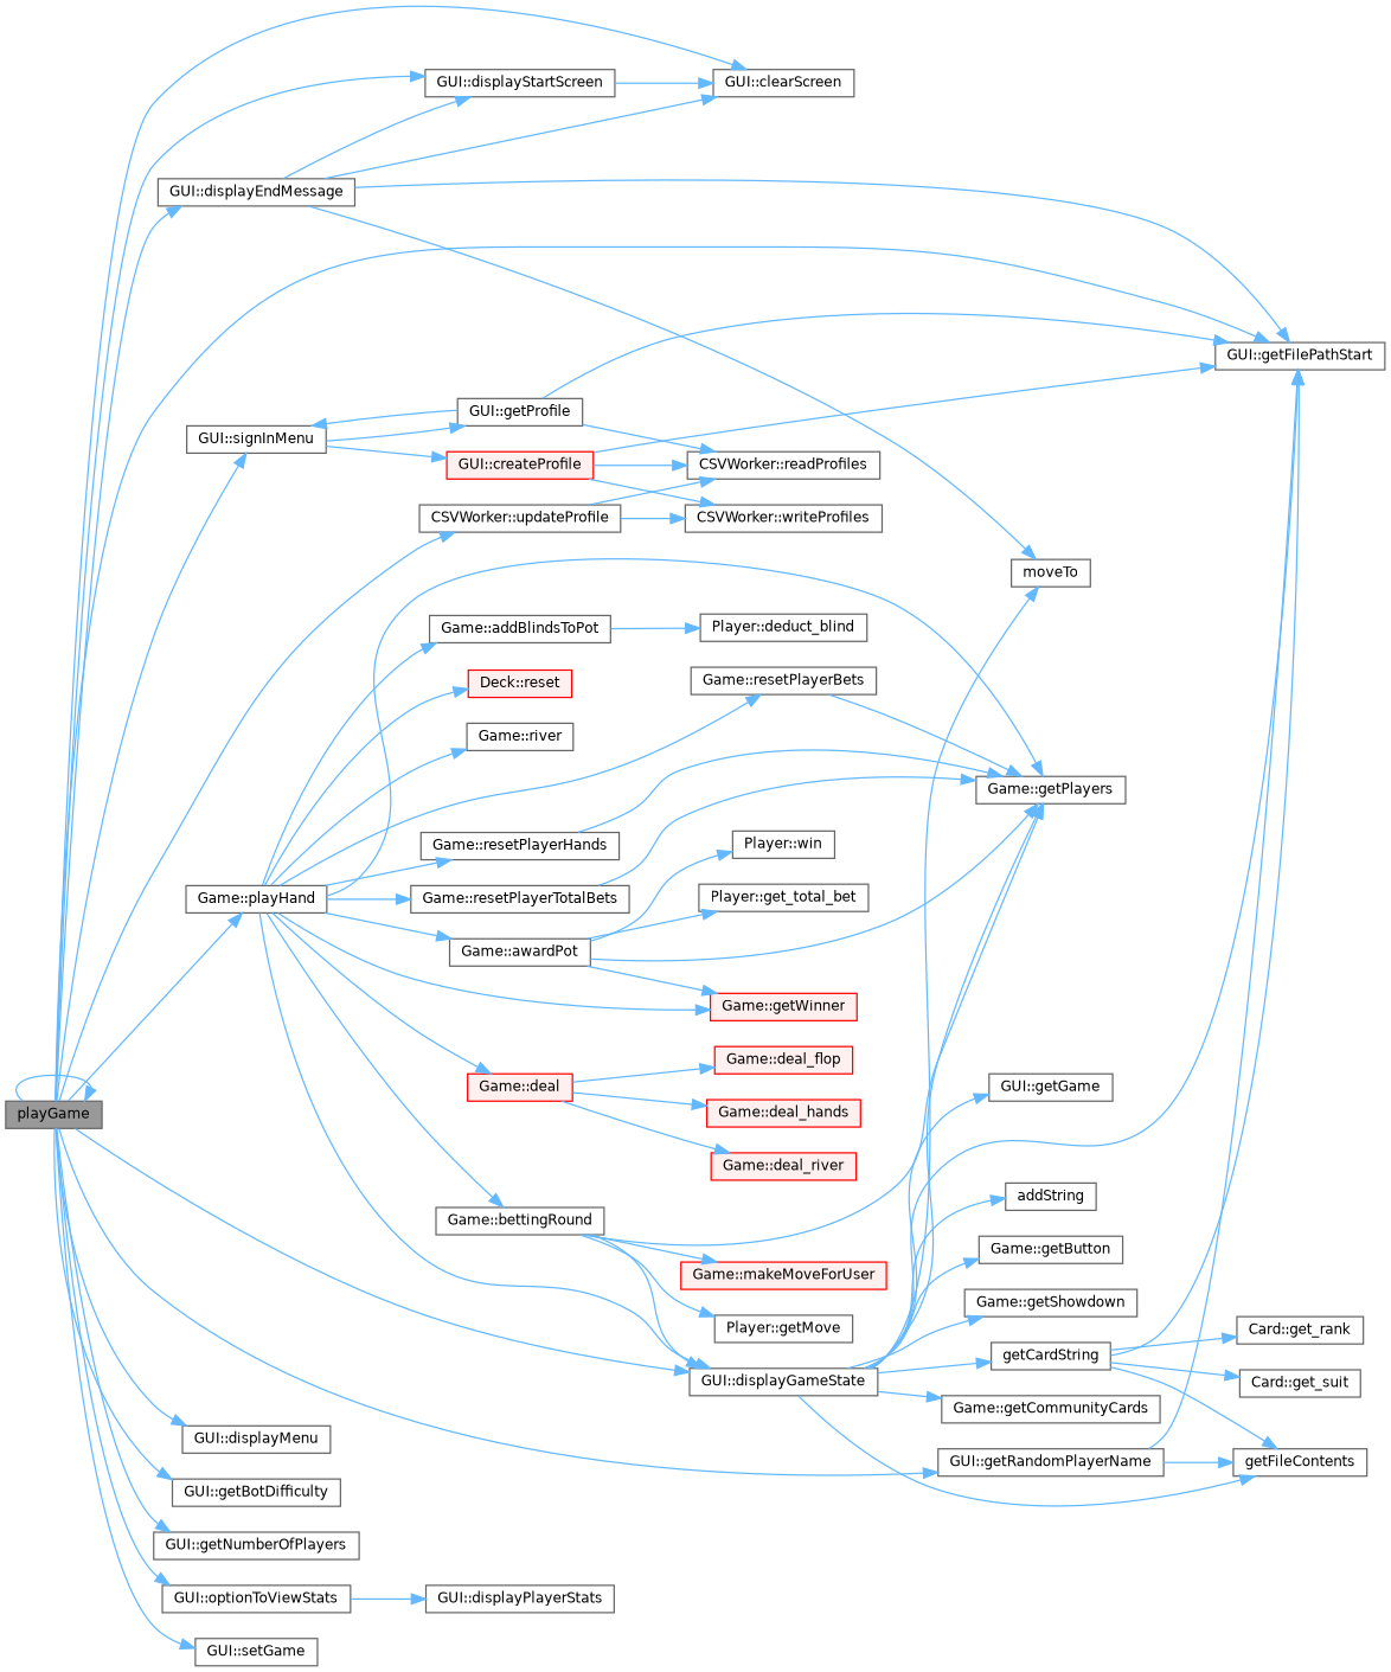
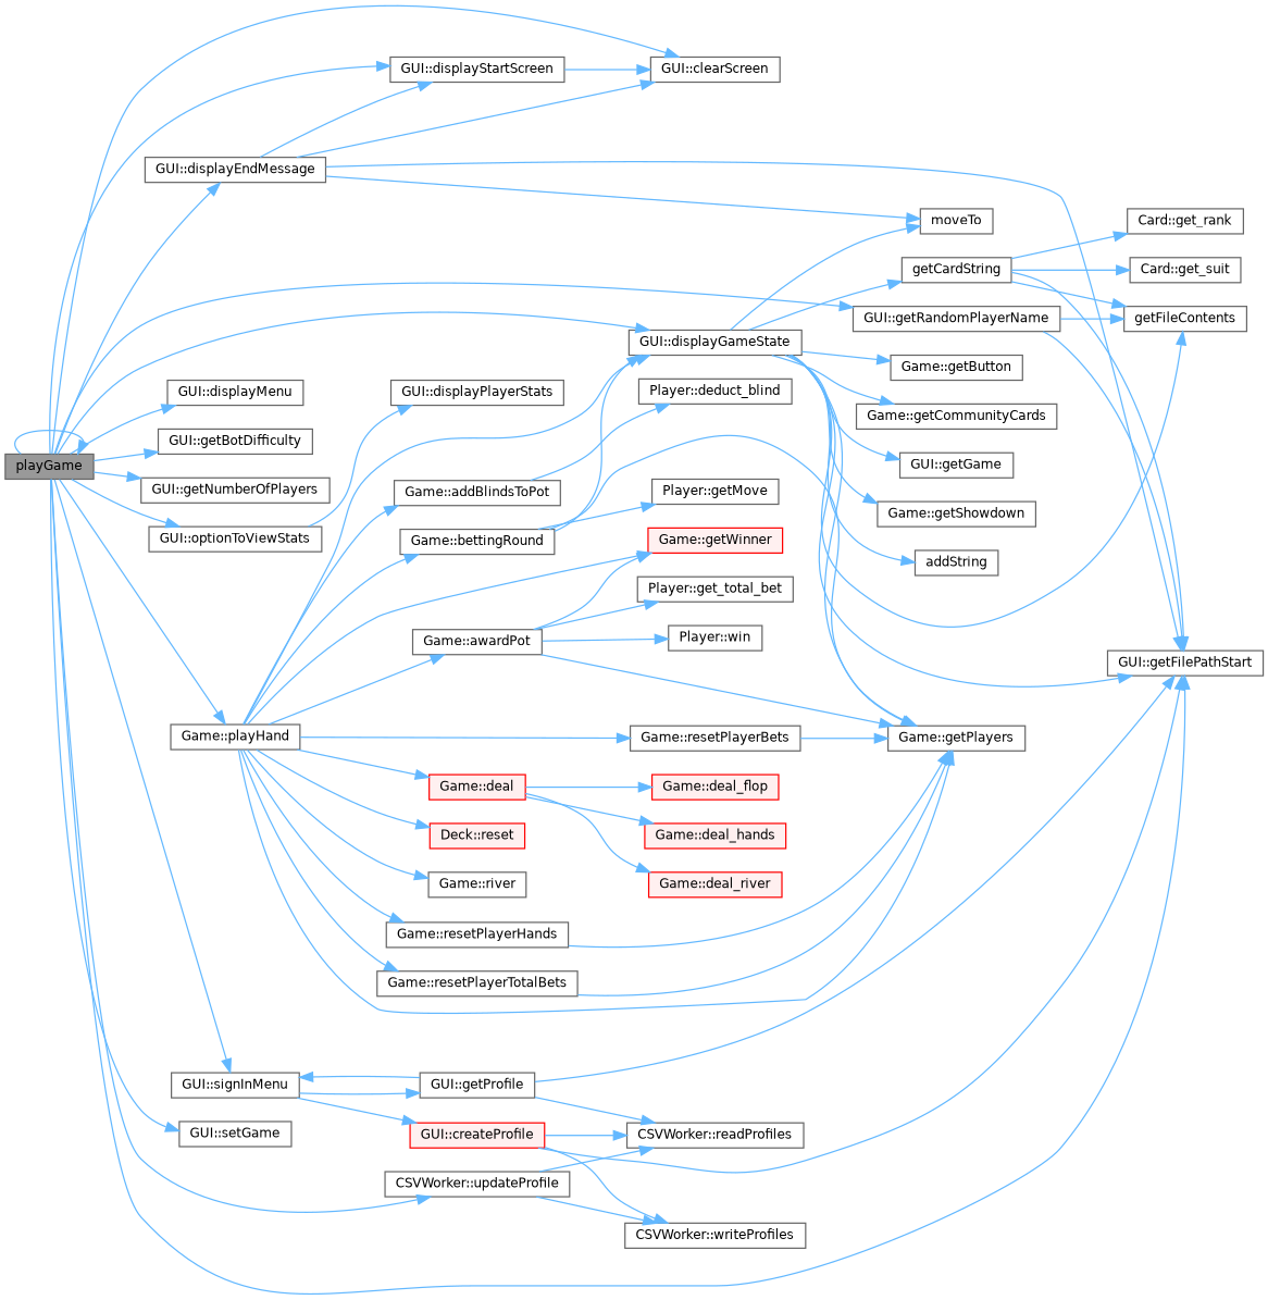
  digraph {
    rankdir=LR
    node [color=grey40 fillcolor=white fontname=Helvetica fontsize=10 shape=box style=filled]
    edge [color=steelblue1 fontname=Helvetica fontsize=10 labelfontname=Helvetica labelfontsize=10 style=solid]
    n1 [color=gray40 fillcolor=grey60 fontcolor=black height=0.2 label=playGame width=0.4]
    n2 [height=0.2 label="GUI::clearScreen" width=0.4]
    n3 [height=0.2 label="GUI::displayEndMessage" width=0.4]
    n4 [height=0.2 label="GUI::displayStartScreen" width=0.4]
    n5 [height=0.2 label="GUI::getFilePathStart" width=0.4]
    n6 [height=0.2 label="GUI::displayGameState" width=0.4]
    n7 [height=0.2 label="GUI::displayMenu" width=0.4]
    n8 [height=0.2 label="GUI::getBotDifficulty" width=0.4]
    n9 [height=0.2 label="GUI::getNumberOfPlayers" width=0.4]
    n10 [height=0.2 label="GUI::getRandomPlayerName" width=0.4]
    n11 [height=0.2 label="GUI::optionToViewStats" width=0.4]
    n12 [height=0.2 label="Game::playHand" width=0.4]
    n13 [height=0.2 label="GUI::setGame" width=0.4]
    n14 [height=0.2 label="GUI::signInMenu" width=0.4]
    n15 [height=0.2 label="CSVWorker::updateProfile" width=0.4]
    n16 [height=0.2 label=moveTo width=0.4]
    n17 [height=0.2 label=addString width=0.4]
    n18 [height=0.2 label="Game::getButton" width=0.4]
    n19 [height=0.2 label=getCardString width=0.4]
    n20 [height=0.2 label=getFileContents width=0.4]
    n21 [height=0.2 label="Game::getCommunityCards" width=0.4]
    n22 [height=0.2 label="GUI::getGame" width=0.4]
    n23 [height=0.2 label="Game::getPlayers" width=0.4]
    n24 [height=0.2 label="Game::getShowdown" width=0.4]
    n25 [height=0.2 label="GUI::displayPlayerStats" width=0.4]
    n26 [height=0.2 label="Game::addBlindsToPot" width=0.4]
    n27 [height=0.2 label="Game::awardPot" width=0.4]
    n28 [color=red fillcolor="#FFF0F0" height=0.2 label="Game::getWinner" width=0.4]
    n29 [height=0.2 label="Game::bettingRound" width=0.4]
    n30 [color=red fillcolor="#FFF0F0" height=0.2 label="Game::deal" width=0.4]
    n31 [color=red fillcolor="#FFF0F0" height=0.2 label="Deck::reset" width=0.4]
    n32 [height=0.2 label="Game::river" width=0.4]
    n33 [height=0.2 label="Game::resetPlayerBets" width=0.4]
    n34 [height=0.2 label="Game::resetPlayerHands" width=0.4]
    n35 [height=0.2 label="Game::resetPlayerTotalBets" width=0.4]
    n36 [color=red fillcolor="#FFF0F0" height=0.2 label="GUI::createProfile" width=0.4]
    n37 [height=0.2 label="GUI::getProfile" width=0.4]
    n38 [height=0.2 label="CSVWorker::readProfiles" width=0.4]
    n39 [height=0.2 label="CSVWorker::writeProfiles" width=0.4]
    n40 [height=0.2 label="Card::get_rank" width=0.4]
    n41 [height=0.2 label="Card::get_suit" width=0.4]
    n42 [height=0.2 label="Player::deduct_blind" width=0.4]
    n43 [height=0.2 label="Player::get_total_bet" width=0.4]
    n44 [height=0.2 label="Player::win" width=0.4]
    n45 [height=0.2 label="Player::getMove" width=0.4]
-   n46 [color=red fillcolor="#FFF0F0" height=0.2 label="Game::makeMoveForUser" width=0.4]
    n47 [color=red fillcolor="#FFF0F0" height=0.2 label="Game::deal_flop" width=0.4]
    n48 [color=red fillcolor="#FFF0F0" height=0.2 label="Game::deal_hands" width=0.4]
    n49 [color=red fillcolor="#FFF0F0" height=0.2 label="Game::deal_river" width=0.4]
    n1 -> n1
    n1 -> n2
    n1 -> n3
    n1 -> n4
    n1 -> n5
    n1 -> n6
    n1 -> n7
    n1 -> n8
    n1 -> n9
    n1 -> n10
    n1 -> n11
    n1 -> n12
    n1 -> n13
    n1 -> n14
    n1 -> n15
    n3 -> n2
    n3 -> n4
    n3 -> n5
    n3 -> n16
    n4 -> n2
    n6 -> n5
    n6 -> n16
    n6 -> n17
    n6 -> n18
    n6 -> n19
    n6 -> n20
    n6 -> n21
    n6 -> n22
    n6 -> n23
    n6 -> n24
    n10 -> n5
    n10 -> n20
    n11 -> n25
    n12 -> n6
    n12 -> n23
    n12 -> n26
    n12 -> n27
    n12 -> n28
    n12 -> n29
    n12 -> n30
    n12 -> n31
    n12 -> n32
    n12 -> n33
    n12 -> n34
    n12 -> n35
    n14 -> n36
    n14 -> n37
    n15 -> n38
    n15 -> n39
    n19 -> n5
    n19 -> n20
    n19 -> n40
    n19 -> n41
    n26 -> n42
    n27 -> n23
    n27 -> n28
    n27 -> n43
    n27 -> n44
    n29 -> n6
    n29 -> n23
    n29 -> n45
-   n29 -> n46
    n30 -> n47
    n30 -> n48
    n30 -> n49
    n33 -> n23
    n34 -> n23
    n35 -> n23
    n36 -> n5
    n36 -> n38
    n36 -> n39
    n37 -> n5
    n37 -> n14
    n37 -> n38
  }
